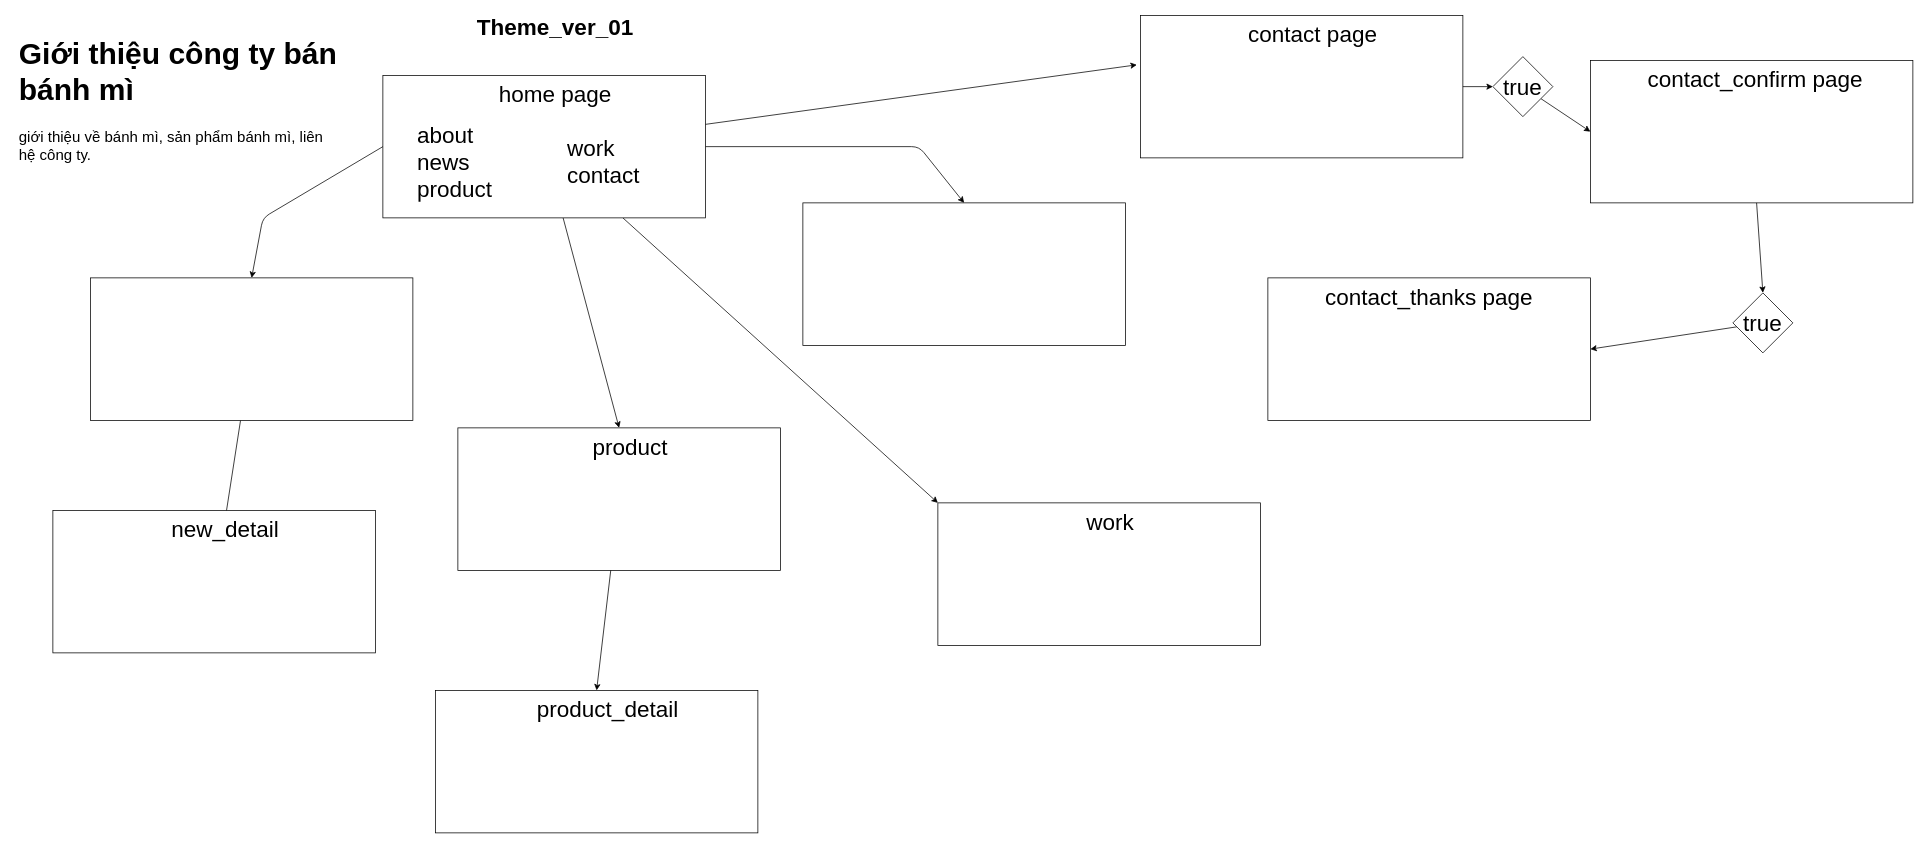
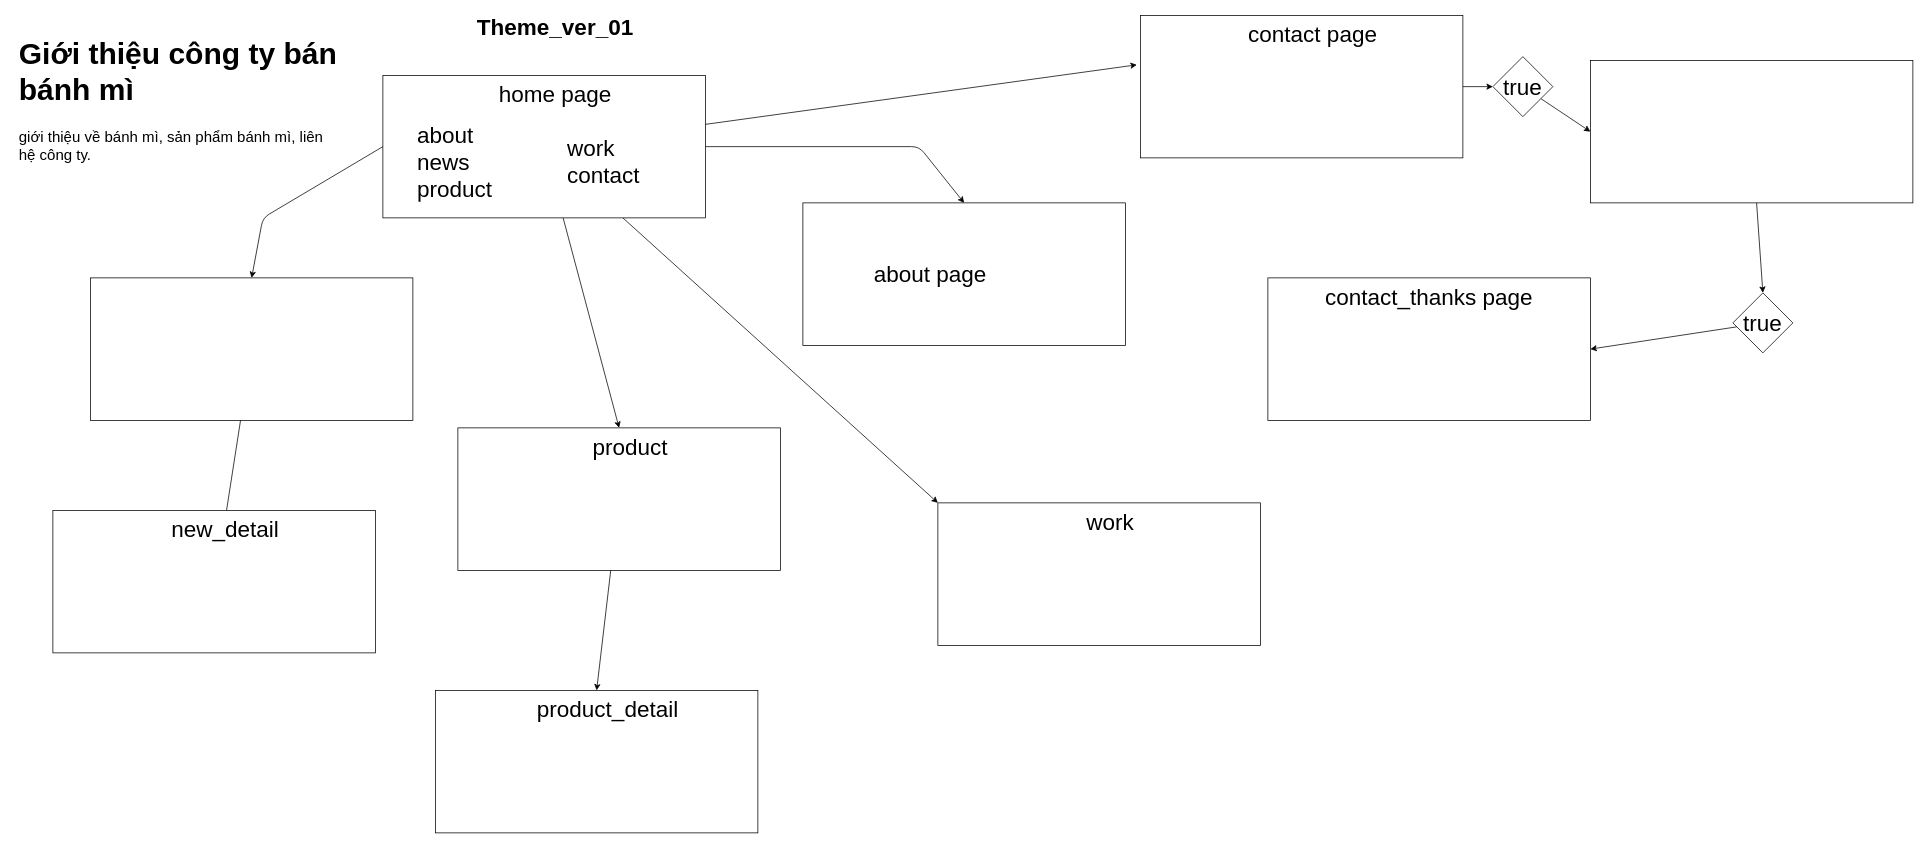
  <mxCell id="0" />
  <mxCell id="1" parent="0" />
  <mxCell id="2" value="&lt;font size=&quot;1&quot; style=&quot;&quot;&gt;&lt;b style=&quot;font-size: 30px;&quot;&gt;Theme_ver_01&lt;/b&gt;&lt;/font&gt;" style="text;html=1;strokeColor=none;fillColor=none;align=center;verticalAlign=middle;whiteSpace=wrap;rounded=0;" vertex="1" parent="1"><mxGeometry x="710" y="20" width="60" height="30" as="geometry" /></mxCell>
  <mxCell id="3" value="&lt;h1&gt;Giới thiệu công ty bán bánh mì&lt;/h1&gt;&lt;p&gt;giới thiệu về bánh mì, sản phẩm bánh mì, liên hệ công ty.&lt;/p&gt;" style="text;html=1;strokeColor=none;fillColor=none;spacing=5;spacingTop=-20;whiteSpace=wrap;overflow=hidden;rounded=0;fontSize=20;" vertex="1" parent="1"><mxGeometry x="20" y="30" width="440" height="220" as="geometry" /></mxCell>
  <mxCell id="4" style="edgeStyle=none;html=1;entryX=0.5;entryY=0;entryDx=0;entryDy=0;fontSize=30;" edge="1" parent="1" source="8" target="11"><mxGeometry relative="1" as="geometry"><Array as="points"><mxPoint x="1225" y="195" /></Array></mxGeometry></mxCell>
  <mxCell id="5" style="edgeStyle=none;html=1;entryX=0.5;entryY=0;entryDx=0;entryDy=0;fontSize=30;" edge="1" parent="1" source="8" target="26"><mxGeometry relative="1" as="geometry" /></mxCell>
  <mxCell id="6" style="edgeStyle=none;html=1;entryX=0;entryY=0;entryDx=0;entryDy=0;fontSize=30;" edge="1" parent="1" source="8" target="23"><mxGeometry relative="1" as="geometry" /></mxCell>
  <mxCell id="7" style="edgeStyle=none;html=1;entryX=-0.011;entryY=0.347;entryDx=0;entryDy=0;entryPerimeter=0;fontSize=30;" edge="1" parent="1" source="8" target="29"><mxGeometry relative="1" as="geometry" /></mxCell>
  <mxCell id="8" value="" style="rounded=0;whiteSpace=wrap;html=1;fontSize=30;" vertex="1" parent="1"><mxGeometry x="510" y="100" width="430" height="190" as="geometry" /></mxCell>
  <mxCell id="9" value="home page" style="text;html=1;strokeColor=none;fillColor=none;align=center;verticalAlign=middle;whiteSpace=wrap;rounded=0;fontSize=30;" vertex="1" parent="1"><mxGeometry x="635" y="110" width="210" height="30" as="geometry" /></mxCell>
  <mxCell id="10" value="about&lt;br&gt;news&lt;br&gt;product" style="text;strokeColor=none;fillColor=none;align=left;verticalAlign=middle;spacingLeft=4;spacingRight=4;overflow=hidden;points=[[0,0.5],[1,0.5]];portConstraint=eastwest;rotatable=0;whiteSpace=wrap;html=1;fontSize=30;" vertex="1" parent="1"><mxGeometry x="550" y="160" width="120" height="110" as="geometry" /></mxCell>
  <mxCell id="11" value="" style="rounded=0;whiteSpace=wrap;html=1;fontSize=30;" vertex="1" parent="1"><mxGeometry x="1070" y="270" width="430" height="190" as="geometry" /></mxCell>
+ <mxCell id="12" value="about page" style="text;html=1;strokeColor=none;fillColor=none;align=center;verticalAlign=middle;whiteSpace=wrap;rounded=0;fontSize=30;" vertex="1" parent="1"><mxGeometry x="1135" y="350" width="210" height="30" as="geometry" /></mxCell>
  <mxCell id="13" value="work&lt;br&gt;contact" style="text;strokeColor=none;fillColor=none;align=left;verticalAlign=middle;spacingLeft=4;spacingRight=4;overflow=hidden;points=[[0,0.5],[1,0.5]];portConstraint=eastwest;rotatable=0;whiteSpace=wrap;html=1;fontSize=30;" vertex="1" parent="1"><mxGeometry x="750" y="160" width="120" height="110" as="geometry" /></mxCell>
  <mxCell id="14" style="edgeStyle=none;html=1;entryX=0.5;entryY=0;entryDx=0;entryDy=0;fontSize=30;" edge="1" parent="1" source="15" target="18"><mxGeometry relative="1" as="geometry" /></mxCell>
  <mxCell id="15" value="" style="rounded=0;whiteSpace=wrap;html=1;fontSize=30;" vertex="1" parent="1"><mxGeometry x="120" y="370" width="430" height="190" as="geometry" /></mxCell>
  <mxCell id="16" style="edgeStyle=none;html=1;fontSize=30;entryX=0.5;entryY=0;entryDx=0;entryDy=0;exitX=0;exitY=0.5;exitDx=0;exitDy=0;" edge="1" parent="1" source="8" target="15"><mxGeometry relative="1" as="geometry"><mxPoint x="510" y="195" as="targetPoint" /><Array as="points"><mxPoint x="350" y="290" /></Array></mxGeometry></mxCell>
  <mxCell id="17" value="" style="rounded=0;whiteSpace=wrap;html=1;fontSize=30;" vertex="1" parent="1"><mxGeometry x="70" y="680" width="430" height="190" as="geometry" /></mxCell>
  <mxCell id="18" value="new_detail" style="text;html=1;strokeColor=none;fillColor=none;align=center;verticalAlign=middle;whiteSpace=wrap;rounded=0;fontSize=30;" vertex="1" parent="1"><mxGeometry x="195" y="690" width="210" height="30" as="geometry" /></mxCell>
  <mxCell id="19" value="" style="group" vertex="1" connectable="0" parent="1"><mxGeometry x="580" y="920" width="430" height="190" as="geometry" /></mxCell>
  <mxCell id="20" value="" style="rounded=0;whiteSpace=wrap;html=1;fontSize=30;" vertex="1" parent="19"><mxGeometry width="430" height="190" as="geometry" /></mxCell>
  <mxCell id="21" value="product_detail" style="text;html=1;strokeColor=none;fillColor=none;align=center;verticalAlign=middle;whiteSpace=wrap;rounded=0;fontSize=30;" vertex="1" parent="19"><mxGeometry x="125" y="10" width="210" height="30" as="geometry" /></mxCell>
  <mxCell id="22" value="" style="group" vertex="1" connectable="0" parent="1"><mxGeometry x="1250" y="670" width="430" height="190" as="geometry" /></mxCell>
  <mxCell id="23" value="" style="rounded=0;whiteSpace=wrap;html=1;fontSize=30;" vertex="1" parent="22"><mxGeometry width="430" height="190" as="geometry" /></mxCell>
  <mxCell id="24" value="work" style="text;html=1;strokeColor=none;fillColor=none;align=center;verticalAlign=middle;whiteSpace=wrap;rounded=0;fontSize=30;" vertex="1" parent="22"><mxGeometry x="125" y="10" width="210" height="30" as="geometry" /></mxCell>
  <mxCell id="25" value="" style="group" vertex="1" connectable="0" parent="1"><mxGeometry x="610" y="570" width="430" height="190" as="geometry" /></mxCell>
  <mxCell id="26" value="" style="rounded=0;whiteSpace=wrap;html=1;fontSize=30;" vertex="1" parent="25"><mxGeometry width="430" height="190" as="geometry" /></mxCell>
  <mxCell id="27" value="product" style="text;html=1;strokeColor=none;fillColor=none;align=center;verticalAlign=middle;whiteSpace=wrap;rounded=0;fontSize=30;" vertex="1" parent="25"><mxGeometry x="125" y="10" width="210" height="30" as="geometry" /></mxCell>
  <mxCell id="28" value="" style="group;fontStyle=1" vertex="1" connectable="0" parent="1"><mxGeometry x="1520" y="20" width="430" height="190" as="geometry" /></mxCell>
  <mxCell id="29" value="" style="rounded=0;whiteSpace=wrap;html=1;fontSize=30;" vertex="1" parent="28"><mxGeometry width="430" height="190" as="geometry" /></mxCell>
  <mxCell id="30" value="contact page" style="text;html=1;strokeColor=none;fillColor=none;align=center;verticalAlign=middle;whiteSpace=wrap;rounded=0;fontSize=30;" vertex="1" parent="28"><mxGeometry x="125" y="10" width="210" height="30" as="geometry" /></mxCell>
  <mxCell id="31" value="" style="group;fontStyle=1" vertex="1" connectable="0" parent="1"><mxGeometry x="1690" y="370" width="430" height="190" as="geometry" /></mxCell>
  <mxCell id="32" value="" style="rounded=0;whiteSpace=wrap;html=1;fontSize=30;" vertex="1" parent="31"><mxGeometry width="430" height="190" as="geometry" /></mxCell>
  <mxCell id="33" value="contact_thanks page" style="text;html=1;strokeColor=none;fillColor=none;align=center;verticalAlign=middle;whiteSpace=wrap;rounded=0;fontSize=30;" vertex="1" parent="31"><mxGeometry x="30" y="10" width="370" height="30" as="geometry" /></mxCell>
  <mxCell id="34" value="" style="group" vertex="1" connectable="0" parent="1"><mxGeometry x="2120" y="80" width="430" height="190" as="geometry" /></mxCell>
  <mxCell id="35" value="" style="rounded=0;whiteSpace=wrap;html=1;fontSize=30;" vertex="1" parent="34"><mxGeometry width="430" height="190" as="geometry" /></mxCell>
- <mxCell id="36" value="contact_confirm page" style="text;html=1;strokeColor=none;fillColor=none;align=center;verticalAlign=middle;whiteSpace=wrap;rounded=0;fontSize=30;" vertex="1" parent="34"><mxGeometry x="20" y="10" width="400" height="30" as="geometry" /></mxCell>
  <mxCell id="37" style="edgeStyle=none;html=1;entryX=0.5;entryY=0;entryDx=0;entryDy=0;fontSize=30;" edge="1" parent="1" source="26" target="20"><mxGeometry relative="1" as="geometry" /></mxCell>
  <mxCell id="38" style="edgeStyle=none;html=1;entryX=0;entryY=0.5;entryDx=0;entryDy=0;fontSize=30;" edge="1" parent="1" source="39" target="35"><mxGeometry relative="1" as="geometry" /></mxCell>
  <mxCell id="39" value="true" style="rhombus;whiteSpace=wrap;html=1;fontSize=30;rounded=0;" vertex="1" parent="1"><mxGeometry x="1990" y="75" width="80" height="80" as="geometry" /></mxCell>
  <mxCell id="40" value="" style="edgeStyle=none;html=1;fontSize=30;" edge="1" parent="1" source="29" target="39"><mxGeometry relative="1" as="geometry" /></mxCell>
  <mxCell id="41" style="edgeStyle=none;html=1;entryX=1;entryY=0.5;entryDx=0;entryDy=0;fontSize=30;" edge="1" parent="1" source="42" target="32"><mxGeometry relative="1" as="geometry"><Array as="points" /></mxGeometry></mxCell>
  <mxCell id="42" value="true" style="rhombus;whiteSpace=wrap;html=1;fontSize=30;rounded=0;" vertex="1" parent="1"><mxGeometry x="2310" y="390" width="80" height="80" as="geometry" /></mxCell>
  <mxCell id="43" style="edgeStyle=none;html=1;entryX=0.5;entryY=0;entryDx=0;entryDy=0;fontSize=30;" edge="1" parent="1" source="35" target="42"><mxGeometry relative="1" as="geometry" /></mxCell>
